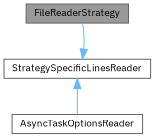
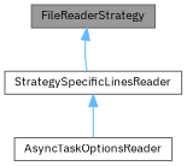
  digraph {
    fontname="IBM Plex Sans"
    node [color=gray40 fillcolor=white fontname="IBM Plex Sans" fontsize=10 shape=box style=filled]
    edge [color=steelblue1 dir=back fontname="IBM Plex Sans" fontsize=10 labelfontname=Helvetica labelfontsize=10 style=solid]
    n1 [fillcolor=grey60 fontcolor=black height=0.2 label=FileReaderStrategy width=0.4]
    n2 [height=0.2 label=StrategySpecificLinesReader width=0.4]
    n3 [height=0.2 label=AsyncTaskOptionsReader width=0.4]
-   n2 -> n1
+   n1 -> n2
    n2 -> n3
  }
